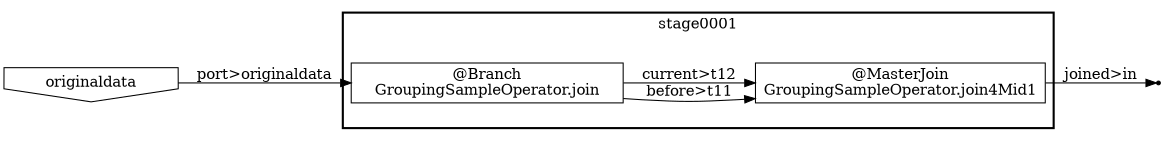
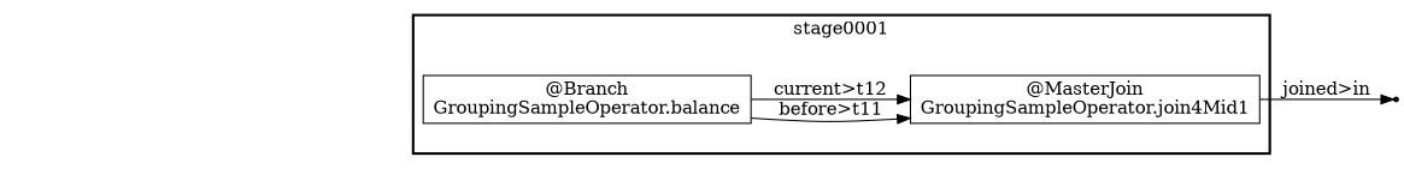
  digraph {
    rankdir=LR
    node [shape=box]
    n1 [label="@MasterJoin\nGroupingSampleOperator.join4Mid1"]
-   n2 [label="@Branch\nGroupingSampleOperator.join"]
+   n2 [label="@Branch\nGroupingSampleOperator.balance"]
    "beff3347-c976-4f57-82e4-810d034c64c2" [shape=point]
-   n4 [label=originaldata shape=invhouse]
    subgraph cluster_1 {
      label=stage0001
      style=bold
      n1
      n2
    }
    n1 -> "beff3347-c976-4f57-82e4-810d034c64c2" [label="joined>in"]
    n2 -> n1 [label="before>t11"]
    n2 -> n1 [label="current>t12"]
-   n4 -> n2 [label="port>originaldata"]
  }
